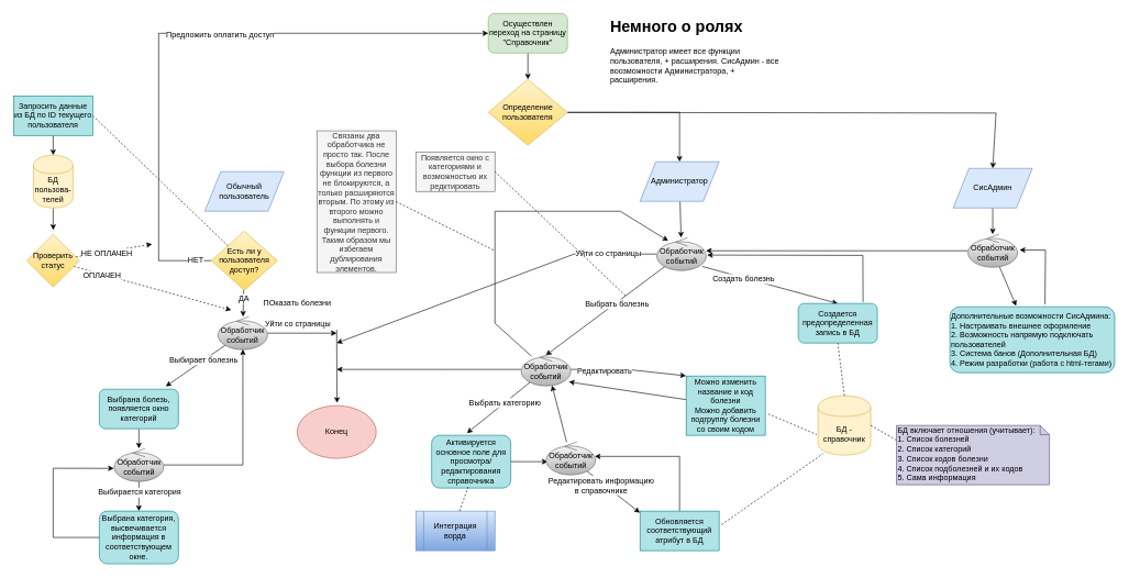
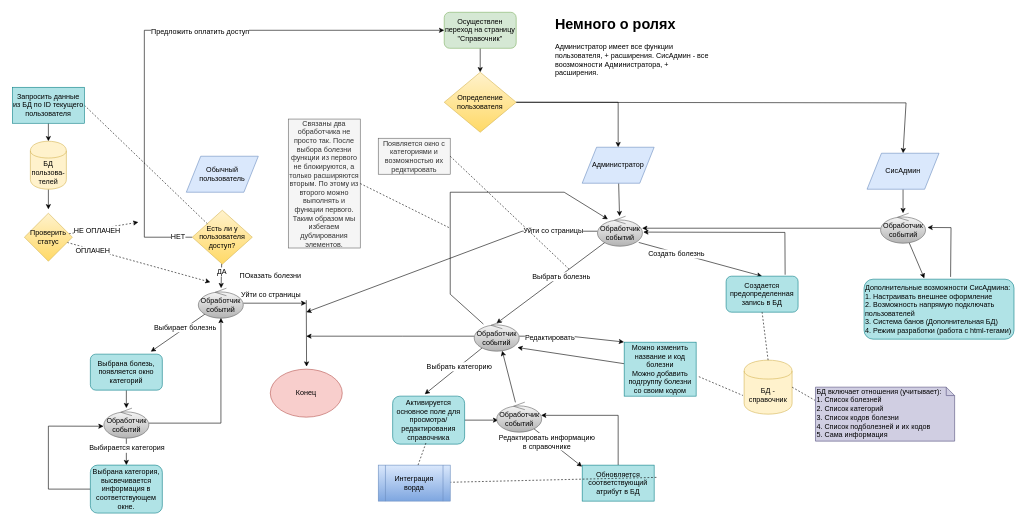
  <mxCell id="0" />
  <mxCell id="1" parent="0" />
  <mxCell id="2" value="" style="rounded=0;orthogonalLoop=1;jettySize=auto;html=1;entryX=0.5;entryY=0;entryDx=0;entryDy=0;" parent="1" source="3" target="6" edge="1"><mxGeometry relative="1" as="geometry"><mxPoint x="799.84" y="124.3" as="targetPoint" /></mxGeometry></mxCell>
  <mxCell id="3" value="Осуществлен переход на страницу &quot;Справочник&quot;" style="rounded=1;whiteSpace=wrap;html=1;fillColor=#d5e8d4;strokeColor=#82b366;" parent="1" vertex="1"><mxGeometry x="740" y="20" width="120" height="60" as="geometry" /></mxCell>
  <mxCell id="4" value="" style="edgeStyle=none;rounded=0;orthogonalLoop=1;jettySize=auto;html=1;" parent="1" source="6" target="9" edge="1"><mxGeometry relative="1" as="geometry"><Array as="points"><mxPoint x="1030" y="170" /></Array></mxGeometry></mxCell>
  <mxCell id="5" style="edgeStyle=none;rounded=0;orthogonalLoop=1;jettySize=auto;html=1;entryX=0.5;entryY=0;entryDx=0;entryDy=0;" parent="1" source="6" target="11" edge="1"><mxGeometry relative="1" as="geometry"><Array as="points"><mxPoint x="1510" y="171" /></Array></mxGeometry></mxCell>
  <mxCell id="6" value="Определение пользователя" style="rhombus;whiteSpace=wrap;html=1;fillColor=#fff2cc;strokeColor=#d6b656;gradientColor=#ffd966;" parent="1" vertex="1"><mxGeometry x="740" y="120" width="120" height="100" as="geometry" /></mxCell>
  <mxCell id="7" value="Обычный пользователь" style="shape=parallelogram;perimeter=parallelogramPerimeter;whiteSpace=wrap;html=1;fillColor=#dae8fc;strokeColor=#6c8ebf;" parent="1" vertex="1"><mxGeometry x="310" y="260" width="120" height="60" as="geometry" /></mxCell>
  <mxCell id="8" value="" style="edgeStyle=none;rounded=0;orthogonalLoop=1;jettySize=auto;html=1;" parent="1" source="9" target="50" edge="1"><mxGeometry relative="1" as="geometry" /></mxCell>
  <mxCell id="9" value="Администратор" style="shape=parallelogram;perimeter=parallelogramPerimeter;whiteSpace=wrap;html=1;fillColor=#dae8fc;strokeColor=#6c8ebf;" parent="1" vertex="1"><mxGeometry x="970" y="245" width="120" height="60" as="geometry" /></mxCell>
  <mxCell id="10" value="" style="edgeStyle=none;rounded=0;orthogonalLoop=1;jettySize=auto;html=1;" parent="1" source="11" target="83" edge="1"><mxGeometry relative="1" as="geometry" /></mxCell>
  <mxCell id="11" value="СисАдмин" style="shape=parallelogram;perimeter=parallelogramPerimeter;whiteSpace=wrap;html=1;fillColor=#dae8fc;strokeColor=#6c8ebf;" parent="1" vertex="1"><mxGeometry x="1445" y="255" width="120" height="60" as="geometry" /></mxCell>
  <mxCell id="12" value="&lt;h1&gt;Немного о ролях&lt;/h1&gt;&lt;p&gt;Администратор имеет все функции пользователя, + расширения. СисАдмин - все воозможности Администратора, + расширения.&lt;/p&gt;" style="text;html=1;strokeColor=none;fillColor=none;spacing=5;spacingTop=-20;whiteSpace=wrap;overflow=hidden;rounded=0;" parent="1" vertex="1"><mxGeometry x="920" y="20" width="270" height="120" as="geometry" /></mxCell>
  <mxCell id="13" style="edgeStyle=none;rounded=0;orthogonalLoop=1;jettySize=auto;html=1;entryX=0.84;entryY=-0.07;entryDx=0;entryDy=0;entryPerimeter=0;" parent="1" source="17" target="19" edge="1"><mxGeometry relative="1" as="geometry" /></mxCell>
  <mxCell id="14" value="Выбирает болезнь" style="text;html=1;align=center;verticalAlign=middle;resizable=0;points=[];;labelBackgroundColor=#ffffff;" parent="13" vertex="1" connectable="0"><mxGeometry x="-0.26" y="-1" relative="1" as="geometry"><mxPoint as="offset" /></mxGeometry></mxCell>
  <mxCell id="15" style="edgeStyle=none;rounded=0;orthogonalLoop=1;jettySize=auto;html=1;" parent="1" source="17" edge="1"><mxGeometry relative="1" as="geometry"><mxPoint x="510" y="505" as="targetPoint" /><Array as="points"><mxPoint x="500" y="505" /></Array></mxGeometry></mxCell>
  <mxCell id="16" value="Уйти со страницы" style="text;html=1;align=center;verticalAlign=middle;resizable=0;points=[];;labelBackgroundColor=#ffffff;" parent="15" vertex="1" connectable="0"><mxGeometry x="0.804" y="-52" relative="1" as="geometry"><mxPoint x="-50" y="-67" as="offset" /></mxGeometry></mxCell>
  <mxCell id="17" value="Обработчик событий" style="ellipse;shape=umlControl;whiteSpace=wrap;html=1;gradientColor=#b3b3b3;fillColor=#f5f5f5;strokeColor=#666666;" parent="1" vertex="1"><mxGeometry x="330" y="480" width="75" height="50" as="geometry" /></mxCell>
  <mxCell id="18" value="" style="edgeStyle=none;rounded=0;orthogonalLoop=1;jettySize=auto;html=1;" parent="1" source="19" target="39" edge="1"><mxGeometry relative="1" as="geometry" /></mxCell>
  <mxCell id="19" value="Выбрана болезь, появляется окно категорий" style="rounded=1;whiteSpace=wrap;html=1;fillColor=#b0e3e6;strokeColor=#0e8088;" parent="1" vertex="1"><mxGeometry x="150" y="590" width="120" height="60" as="geometry" /></mxCell>
  <mxCell id="20" value="" style="edgeStyle=none;rounded=0;orthogonalLoop=1;jettySize=auto;html=1;" parent="1" source="25" target="17" edge="1"><mxGeometry relative="1" as="geometry" /></mxCell>
  <mxCell id="21" value="ДА" style="text;html=1;align=center;verticalAlign=middle;resizable=0;points=[];;labelBackgroundColor=#ffffff;" parent="20" vertex="1" connectable="0"><mxGeometry x="-0.365" relative="1" as="geometry"><mxPoint as="offset" /></mxGeometry></mxCell>
  <mxCell id="22" style="edgeStyle=none;rounded=0;orthogonalLoop=1;jettySize=auto;html=1;entryX=0;entryY=0.5;entryDx=0;entryDy=0;" parent="1" source="25" target="3" edge="1"><mxGeometry relative="1" as="geometry"><Array as="points"><mxPoint x="240" y="395" /><mxPoint x="240" y="50" /></Array></mxGeometry></mxCell>
  <mxCell id="23" value="НЕТ" style="text;html=1;align=center;verticalAlign=middle;resizable=0;points=[];;labelBackgroundColor=#ffffff;" parent="22" vertex="1" connectable="0"><mxGeometry x="-0.945" y="-1" relative="1" as="geometry"><mxPoint as="offset" /></mxGeometry></mxCell>
  <mxCell id="24" value="Предложить оплатить доступ" style="text;html=1;align=center;verticalAlign=middle;resizable=0;points=[];;labelBackgroundColor=#ffffff;" parent="22" vertex="1" connectable="0"><mxGeometry x="0.117" y="-1" relative="1" as="geometry"><mxPoint as="offset" /></mxGeometry></mxCell>
  <mxCell id="25" value="Есть ли у пользователя доступ?" style="rhombus;whiteSpace=wrap;html=1;gradientColor=#ffd966;fillColor=#fff2cc;strokeColor=#d6b656;" parent="1" vertex="1"><mxGeometry x="320" y="350" width="100" height="90" as="geometry" /></mxCell>
  <mxCell id="26" value="" style="endArrow=none;dashed=1;html=1;entryX=0;entryY=0;entryDx=0;entryDy=0;exitX=1;exitY=0.5;exitDx=0;exitDy=0;" parent="1" source="28" target="25" edge="1"><mxGeometry width="50" height="50" relative="1" as="geometry"><mxPoint x="100" y="180" as="sourcePoint" /><mxPoint x="320" y="370" as="targetPoint" /></mxGeometry></mxCell>
  <mxCell id="27" value="" style="edgeStyle=none;rounded=0;orthogonalLoop=1;jettySize=auto;html=1;" parent="1" source="28" target="30" edge="1"><mxGeometry relative="1" as="geometry" /></mxCell>
  <mxCell id="28" value="Запросить данные из БД по ID текущего пользователя" style="rounded=0;whiteSpace=wrap;html=1;fillColor=#b0e3e6;strokeColor=#0e8088;" parent="1" vertex="1"><mxGeometry x="20" y="145" width="120" height="60" as="geometry" /></mxCell>
  <mxCell id="29" value="" style="edgeStyle=none;rounded=0;orthogonalLoop=1;jettySize=auto;html=1;" parent="1" source="30" edge="1"><mxGeometry relative="1" as="geometry"><mxPoint x="80" y="348.5" as="targetPoint" /></mxGeometry></mxCell>
  <mxCell id="30" value="БД пользова-телей" style="shape=cylinder;whiteSpace=wrap;html=1;boundedLbl=1;backgroundOutline=1;fillColor=#fff2cc;strokeColor=#d6b656;" parent="1" vertex="1"><mxGeometry x="50" y="235" width="60" height="80" as="geometry" /></mxCell>
  <mxCell id="31" style="edgeStyle=none;rounded=0;orthogonalLoop=1;jettySize=auto;html=1;dashed=1;" parent="1" source="35" edge="1"><mxGeometry relative="1" as="geometry"><mxPoint x="350" y="470" as="targetPoint" /></mxGeometry></mxCell>
  <mxCell id="32" value="ОПЛАЧЕН" style="text;html=1;align=center;verticalAlign=middle;resizable=0;points=[];;labelBackgroundColor=#ffffff;" parent="31" vertex="1" connectable="0"><mxGeometry x="-0.646" y="-2" relative="1" as="geometry"><mxPoint as="offset" /></mxGeometry></mxCell>
  <mxCell id="33" style="edgeStyle=none;rounded=0;orthogonalLoop=1;jettySize=auto;html=1;dashed=1;" parent="1" source="35" edge="1"><mxGeometry relative="1" as="geometry"><mxPoint x="230" y="370" as="targetPoint" /></mxGeometry></mxCell>
  <mxCell id="34" value="НЕ ОПЛАЧЕН" style="text;html=1;align=center;verticalAlign=middle;resizable=0;points=[];;labelBackgroundColor=#ffffff;" parent="33" vertex="1" connectable="0"><mxGeometry x="-0.193" y="-2" relative="1" as="geometry"><mxPoint as="offset" /></mxGeometry></mxCell>
  <mxCell id="35" value="Проверить статус" style="rhombus;whiteSpace=wrap;html=1;gradientColor=#ffd966;fillColor=#fff2cc;strokeColor=#d6b656;" parent="1" vertex="1"><mxGeometry x="40" y="355" width="80" height="80" as="geometry" /></mxCell>
  <mxCell id="36" value="" style="edgeStyle=none;rounded=0;orthogonalLoop=1;jettySize=auto;html=1;" parent="1" source="39" target="41" edge="1"><mxGeometry relative="1" as="geometry" /></mxCell>
  <mxCell id="37" value="Выбирается категория" style="text;html=1;align=center;verticalAlign=middle;resizable=0;points=[];;labelBackgroundColor=#ffffff;" parent="36" vertex="1" connectable="0"><mxGeometry x="-0.28" relative="1" as="geometry"><mxPoint as="offset" /></mxGeometry></mxCell>
  <mxCell id="38" style="edgeStyle=orthogonalEdgeStyle;rounded=0;orthogonalLoop=1;jettySize=auto;html=1;entryX=0.503;entryY=0.991;entryDx=0;entryDy=0;entryPerimeter=0;" parent="1" source="39" target="17" edge="1"><mxGeometry relative="1" as="geometry" /></mxCell>
  <mxCell id="39" value="Обработчик событий" style="ellipse;shape=umlControl;whiteSpace=wrap;html=1;fillColor=#f5f5f5;strokeColor=#666666;gradientColor=#b3b3b3;" parent="1" vertex="1"><mxGeometry x="172.5" y="680" width="75" height="50" as="geometry" /></mxCell>
  <mxCell id="40" style="rounded=0;orthogonalLoop=1;jettySize=auto;html=1;entryX=-0.007;entryY=0.603;entryDx=0;entryDy=0;entryPerimeter=0;" parent="1" source="41" target="39" edge="1"><mxGeometry relative="1" as="geometry"><Array as="points"><mxPoint x="80" y="815" /><mxPoint x="80" y="710" /></Array></mxGeometry></mxCell>
  <mxCell id="41" value="Выбрана категория, высвечивается информация в соответствующем окне." style="rounded=1;whiteSpace=wrap;html=1;fillColor=#b0e3e6;strokeColor=#0e8088;" parent="1" vertex="1"><mxGeometry x="150" y="775" width="120" height="80" as="geometry" /></mxCell>
  <mxCell id="42" value="" style="endArrow=classic;html=1;entryX=0.504;entryY=-0.053;entryDx=0;entryDy=0;entryPerimeter=0;" parent="1" target="43" edge="1"><mxGeometry width="50" height="50" relative="1" as="geometry"><mxPoint x="510" y="500" as="sourcePoint" /><mxPoint x="510" y="890" as="targetPoint" /></mxGeometry></mxCell>
  <mxCell id="43" value="Конец" style="ellipse;whiteSpace=wrap;html=1;fillColor=#f8cecc;strokeColor=#b85450;" parent="1" vertex="1"><mxGeometry x="450" y="615" width="120" height="80" as="geometry" /></mxCell>
  <mxCell id="44" style="edgeStyle=none;rounded=0;orthogonalLoop=1;jettySize=auto;html=1;" parent="1" source="50" edge="1"><mxGeometry relative="1" as="geometry"><mxPoint x="510" y="520" as="targetPoint" /><Array as="points"><mxPoint x="870" y="385" /></Array></mxGeometry></mxCell>
  <mxCell id="45" value="Уйти со страницы" style="text;html=1;align=center;verticalAlign=middle;resizable=0;points=[];;labelBackgroundColor=#ffffff;" parent="44" vertex="1" connectable="0"><mxGeometry x="-0.71" y="-2" relative="1" as="geometry"><mxPoint as="offset" /></mxGeometry></mxCell>
  <mxCell id="46" style="edgeStyle=none;rounded=0;orthogonalLoop=1;jettySize=auto;html=1;entryX=0.495;entryY=0.074;entryDx=0;entryDy=0;entryPerimeter=0;" parent="1" source="50" target="59" edge="1"><mxGeometry relative="1" as="geometry"><mxPoint x="820" y="560" as="targetPoint" /></mxGeometry></mxCell>
  <mxCell id="47" value="Выбрать болезнь" style="text;html=1;align=center;verticalAlign=middle;resizable=0;points=[];;labelBackgroundColor=#ffffff;" parent="46" vertex="1" connectable="0"><mxGeometry x="-0.172" y="1" relative="1" as="geometry"><mxPoint as="offset" /></mxGeometry></mxCell>
  <mxCell id="48" style="edgeStyle=none;rounded=0;orthogonalLoop=1;jettySize=auto;html=1;entryX=0.5;entryY=0;entryDx=0;entryDy=0;exitX=0.917;exitY=0.874;exitDx=0;exitDy=0;exitPerimeter=0;" parent="1" source="50" target="52" edge="1"><mxGeometry relative="1" as="geometry" /></mxCell>
  <mxCell id="49" value="Создать болезнь" style="text;html=1;align=center;verticalAlign=middle;resizable=0;points=[];;labelBackgroundColor=#ffffff;" parent="48" vertex="1" connectable="0"><mxGeometry x="-0.392" y="-2" relative="1" as="geometry"><mxPoint as="offset" /></mxGeometry></mxCell>
  <mxCell id="50" value="Обработчик событий" style="ellipse;shape=umlControl;whiteSpace=wrap;html=1;gradientColor=#b3b3b3;fillColor=#f5f5f5;strokeColor=#666666;" parent="1" vertex="1"><mxGeometry x="995.5" y="360" width="75" height="50" as="geometry" /></mxCell>
  <mxCell id="51" style="edgeStyle=none;rounded=0;orthogonalLoop=1;jettySize=auto;html=1;entryX=1.018;entryY=0.53;entryDx=0;entryDy=0;entryPerimeter=0;exitX=0.82;exitY=-0.041;exitDx=0;exitDy=0;exitPerimeter=0;" parent="1" source="52" target="50" edge="1"><mxGeometry relative="1" as="geometry"><mxPoint x="1080" y="390" as="targetPoint" /><Array as="points"><mxPoint x="1308" y="387" /></Array></mxGeometry></mxCell>
  <mxCell id="52" value="Создается предопределенная запись в БД" style="rounded=1;whiteSpace=wrap;html=1;fillColor=#b0e3e6;strokeColor=#0e8088;" parent="1" vertex="1"><mxGeometry x="1210" y="460" width="120" height="60" as="geometry" /></mxCell>
  <mxCell id="53" style="edgeStyle=none;rounded=0;orthogonalLoop=1;jettySize=auto;html=1;" parent="1" source="59" edge="1"><mxGeometry relative="1" as="geometry"><mxPoint x="510" y="560" as="targetPoint" /><Array as="points"><mxPoint x="670" y="560" /></Array></mxGeometry></mxCell>
  <mxCell id="54" style="edgeStyle=none;rounded=0;orthogonalLoop=1;jettySize=auto;html=1;entryX=-0.002;entryY=-0.003;entryDx=0;entryDy=0;entryPerimeter=0;" parent="1" source="59" target="61" edge="1"><mxGeometry relative="1" as="geometry"><Array as="points"><mxPoint x="950" y="560" /></Array></mxGeometry></mxCell>
  <mxCell id="55" value="Редактировать" style="text;html=1;align=center;verticalAlign=middle;resizable=0;points=[];;labelBackgroundColor=#ffffff;" parent="54" vertex="1" connectable="0"><mxGeometry x="-0.434" y="-2" relative="1" as="geometry"><mxPoint as="offset" /></mxGeometry></mxCell>
  <mxCell id="56" style="edgeStyle=none;rounded=0;orthogonalLoop=1;jettySize=auto;html=1;entryX=0.231;entryY=0.1;entryDx=0;entryDy=0;entryPerimeter=0;" parent="1" source="59" target="50" edge="1"><mxGeometry relative="1" as="geometry"><Array as="points"><mxPoint x="750" y="490" /><mxPoint x="750" y="320" /><mxPoint x="940" y="320" /></Array></mxGeometry></mxCell>
  <mxCell id="57" style="edgeStyle=none;rounded=0;orthogonalLoop=1;jettySize=auto;html=1;entryX=0.446;entryY=-0.041;entryDx=0;entryDy=0;entryPerimeter=0;" parent="1" source="59" target="73" edge="1"><mxGeometry relative="1" as="geometry"><mxPoint x="740" y="650" as="targetPoint" /></mxGeometry></mxCell>
  <mxCell id="58" value="Выбрать категорию" style="text;html=1;align=center;verticalAlign=middle;resizable=0;points=[];;labelBackgroundColor=#ffffff;" parent="57" vertex="1" connectable="0"><mxGeometry x="-0.19" relative="1" as="geometry"><mxPoint as="offset" /></mxGeometry></mxCell>
  <mxCell id="59" value="Обработчик событий" style="ellipse;shape=umlControl;whiteSpace=wrap;html=1;gradientColor=#b3b3b3;fillColor=#f5f5f5;strokeColor=#666666;" parent="1" vertex="1"><mxGeometry x="790" y="535" width="75" height="50" as="geometry" /></mxCell>
  <mxCell id="60" style="edgeStyle=none;rounded=0;orthogonalLoop=1;jettySize=auto;html=1;entryX=0.962;entryY=0.878;entryDx=0;entryDy=0;entryPerimeter=0;" parent="1" source="61" target="59" edge="1"><mxGeometry relative="1" as="geometry" /></mxCell>
  <mxCell id="61" value="Можно изменить название и код болезни&lt;br&gt;Можно добавить подгруппу болезни со своим кодом" style="rounded=0;whiteSpace=wrap;html=1;fillColor=#b0e3e6;strokeColor=#0e8088;" parent="1" vertex="1"><mxGeometry x="1040" y="570" width="120" height="90" as="geometry" /></mxCell>
  <mxCell id="62" value="Появляется окно с категориями и возможностью их редктировать" style="rounded=0;whiteSpace=wrap;html=1;fillColor=#f5f5f5;strokeColor=#666666;fontColor=#333333;" parent="1" vertex="1"><mxGeometry x="630" y="230" width="120" height="60" as="geometry" /></mxCell>
  <mxCell id="63" value="" style="endArrow=none;dashed=1;html=1;exitX=1;exitY=0.5;exitDx=0;exitDy=0;" parent="1" source="62" edge="1"><mxGeometry width="50" height="50" relative="1" as="geometry"><mxPoint x="740" y="400" as="sourcePoint" /><mxPoint x="950" y="450" as="targetPoint" /></mxGeometry></mxCell>
  <mxCell id="64" value="Связаны два обработчика не просто так. После выбора болезни функции из первого не блокируются, а только расширяются вторым. По этому из второго можно выполнять и функции первого. Таким образом мы избегаем дублирования элементов." style="rounded=0;whiteSpace=wrap;html=1;fillColor=#f5f5f5;strokeColor=#666666;fontColor=#333333;" parent="1" vertex="1"><mxGeometry x="480" y="198" width="120" height="215" as="geometry" /></mxCell>
  <mxCell id="65" value="" style="endArrow=none;dashed=1;html=1;exitX=1;exitY=0.5;exitDx=0;exitDy=0;" parent="1" source="64" edge="1"><mxGeometry width="50" height="50" relative="1" as="geometry"><mxPoint x="630" y="440" as="sourcePoint" /><mxPoint x="750" y="380" as="targetPoint" /></mxGeometry></mxCell>
  <mxCell id="66" value="ПОказать болезни" style="text;html=1;align=center;verticalAlign=middle;resizable=0;points=[];;autosize=1;" parent="1" vertex="1"><mxGeometry x="390" y="450" width="120" height="20" as="geometry" /></mxCell>
  <mxCell id="67" value="БД - справочник" style="shape=cylinder;whiteSpace=wrap;html=1;boundedLbl=1;backgroundOutline=1;fillColor=#fff2cc;strokeColor=#d6b656;" parent="1" vertex="1"><mxGeometry x="1240" y="600" width="80" height="90" as="geometry" /></mxCell>
  <mxCell id="68" value="" style="endArrow=none;dashed=1;html=1;exitX=0.5;exitY=0;exitDx=0;exitDy=0;entryX=0.5;entryY=1;entryDx=0;entryDy=0;" parent="1" source="67" target="52" edge="1"><mxGeometry width="50" height="50" relative="1" as="geometry"><mxPoint x="1180" y="630" as="sourcePoint" /><mxPoint x="1230" y="580" as="targetPoint" /></mxGeometry></mxCell>
  <mxCell id="69" value="" style="endArrow=none;dashed=1;html=1;exitX=1.038;exitY=0.639;exitDx=0;exitDy=0;exitPerimeter=0;entryX=-0.025;entryY=0.654;entryDx=0;entryDy=0;entryPerimeter=0;" parent="1" source="61" target="67" edge="1"><mxGeometry width="50" height="50" relative="1" as="geometry"><mxPoint x="1150" y="690" as="sourcePoint" /><mxPoint x="1200" y="640" as="targetPoint" /></mxGeometry></mxCell>
  <mxCell id="70" value="БД включает отношения (учитывает):&lt;br&gt;1. Список болезней&lt;br&gt;2. Список категорий&lt;br&gt;3. Список кодов болезни&lt;br&gt;4. Список подболезней и их кодов&lt;br&gt;5. Сама информация" style="shape=note;whiteSpace=wrap;html=1;size=14;verticalAlign=top;align=left;spacingTop=-6;fillColor=#d0cee2;strokeColor=#56517e;" parent="1" vertex="1"><mxGeometry x="1359" y="645" width="232" height="90" as="geometry" /></mxCell>
  <mxCell id="71" value="" style="endArrow=none;dashed=1;html=1;exitX=1;exitY=0.5;exitDx=0;exitDy=0;entryX=-0.004;entryY=0.244;entryDx=0;entryDy=0;entryPerimeter=0;" parent="1" source="67" target="70" edge="1"><mxGeometry width="50" height="50" relative="1" as="geometry"><mxPoint x="1350" y="780" as="sourcePoint" /><mxPoint x="1400" y="730" as="targetPoint" /></mxGeometry></mxCell>
  <mxCell id="72" style="edgeStyle=none;rounded=0;orthogonalLoop=1;jettySize=auto;html=1;entryX=0.033;entryY=0.6;entryDx=0;entryDy=0;entryPerimeter=0;" parent="1" source="73" target="77" edge="1"><mxGeometry relative="1" as="geometry" /></mxCell>
  <mxCell id="73" value="Активируется основное поле для просмотра/редактирования справочника" style="rounded=1;whiteSpace=wrap;html=1;fillColor=#b0e3e6;strokeColor=#0e8088;" parent="1" vertex="1"><mxGeometry x="654" y="660" width="120" height="80" as="geometry" /></mxCell>
  <mxCell id="74" style="edgeStyle=none;rounded=0;orthogonalLoop=1;jettySize=auto;html=1;entryX=0.622;entryY=0.988;entryDx=0;entryDy=0;entryPerimeter=0;" parent="1" source="77" target="59" edge="1"><mxGeometry relative="1" as="geometry" /></mxCell>
  <mxCell id="75" style="edgeStyle=none;rounded=0;orthogonalLoop=1;jettySize=auto;html=1;entryX=-0.002;entryY=0.042;entryDx=0;entryDy=0;entryPerimeter=0;" parent="1" source="77" target="79" edge="1"><mxGeometry relative="1" as="geometry" /></mxCell>
  <mxCell id="76" value="Редактировать информацию&lt;br&gt;в справочнике" style="text;html=1;align=center;verticalAlign=middle;resizable=0;points=[];;labelBackgroundColor=#ffffff;" parent="75" vertex="1" connectable="0"><mxGeometry x="-0.415" y="-3" relative="1" as="geometry"><mxPoint as="offset" /></mxGeometry></mxCell>
  <mxCell id="77" value="Обработчик событий" style="ellipse;shape=umlControl;whiteSpace=wrap;html=1;gradientColor=#b3b3b3;fillColor=#f5f5f5;strokeColor=#666666;" parent="1" vertex="1"><mxGeometry x="827.5" y="670" width="75" height="50" as="geometry" /></mxCell>
  <mxCell id="78" style="edgeStyle=none;rounded=0;orthogonalLoop=1;jettySize=auto;html=1;entryX=0.986;entryY=0.44;entryDx=0;entryDy=0;entryPerimeter=0;" parent="1" source="79" target="77" edge="1"><mxGeometry relative="1" as="geometry"><Array as="points"><mxPoint x="1030" y="692" /></Array></mxGeometry></mxCell>
  <mxCell id="79" value="Обновляется соответствующий атрибут в БД" style="rounded=0;whiteSpace=wrap;html=1;fillColor=#b0e3e6;strokeColor=#0e8088;" parent="1" vertex="1"><mxGeometry x="970" y="775" width="120" height="60" as="geometry" /></mxCell>
- <mxCell id="80" value="" style="endArrow=none;dashed=1;html=1;entryX=0.096;entryY=0.976;entryDx=0;entryDy=0;entryPerimeter=0;exitX=1.032;exitY=0.341;exitDx=0;exitDy=0;exitPerimeter=0;" parent="1" source="79" target="67" edge="1"><mxGeometry width="50" height="50" relative="1" as="geometry"><mxPoint x="1190" y="800" as="sourcePoint" /><mxPoint x="1240" y="750" as="targetPoint" /></mxGeometry></mxCell>
+ <mxCell id="80" value="" style="endArrow=none;dashed=1;html=1;exitX=1.032;exitY=0.341;exitDx=0;exitDy=0;exitPerimeter=0;" parent="1" source="79" target="86" edge="1"><mxGeometry width="50" height="50" relative="1" as="geometry"><mxPoint x="1190" y="800" as="sourcePoint" /><mxPoint x="1240" y="750" as="targetPoint" /></mxGeometry></mxCell>
  <mxCell id="81" style="edgeStyle=none;rounded=0;orthogonalLoop=1;jettySize=auto;html=1;entryX=0.993;entryY=0.4;entryDx=0;entryDy=0;entryPerimeter=0;" parent="1" source="83" target="50" edge="1"><mxGeometry relative="1" as="geometry" /></mxCell>
  <mxCell id="82" style="edgeStyle=none;rounded=0;orthogonalLoop=1;jettySize=auto;html=1;entryX=0.402;entryY=-0.014;entryDx=0;entryDy=0;entryPerimeter=0;" parent="1" source="83" target="85" edge="1"><mxGeometry relative="1" as="geometry" /></mxCell>
  <mxCell id="83" value="Обработчик событий" style="ellipse;shape=umlControl;whiteSpace=wrap;html=1;gradientColor=#b3b3b3;fillColor=#f5f5f5;strokeColor=#666666;" parent="1" vertex="1"><mxGeometry x="1467.5" y="355" width="75" height="50" as="geometry" /></mxCell>
  <mxCell id="84" style="edgeStyle=none;rounded=0;orthogonalLoop=1;jettySize=auto;html=1;entryX=1.043;entryY=0.476;entryDx=0;entryDy=0;entryPerimeter=0;exitX=0.577;exitY=-0.038;exitDx=0;exitDy=0;exitPerimeter=0;" parent="1" source="85" target="83" edge="1"><mxGeometry relative="1" as="geometry"><Array as="points"><mxPoint x="1585" y="379" /></Array></mxGeometry></mxCell>
  <mxCell id="85" value="Дополнительные возможности СисАдмина:&lt;br&gt;1. Настраивать внешнее оформление&lt;br&gt;2. Возможность напрямую подключать пользователей&lt;br&gt;3. Система банов (Дополнительная БД)&lt;br&gt;4. Режим разработки (работа с html-тегами)" style="rounded=1;whiteSpace=wrap;html=1;align=left;fillColor=#b0e3e6;strokeColor=#0e8088;" parent="1" vertex="1"><mxGeometry x="1440" y="465" width="250" height="100" as="geometry" /></mxCell>
  <mxCell id="86" value="Интеграция ворда" style="shape=process;whiteSpace=wrap;html=1;backgroundOutline=1;gradientColor=#7ea6e0;fillColor=#dae8fc;strokeColor=#6c8ebf;" parent="1" vertex="1"><mxGeometry x="630" y="775" width="120" height="60" as="geometry" /></mxCell>
  <mxCell id="87" value="" style="endArrow=none;dashed=1;html=1;entryX=0.552;entryY=0.005;entryDx=0;entryDy=0;entryPerimeter=0;exitX=0.462;exitY=0.977;exitDx=0;exitDy=0;exitPerimeter=0;" parent="1" source="73" target="86" edge="1"><mxGeometry width="50" height="50" relative="1" as="geometry"><mxPoint x="530" y="850" as="sourcePoint" /><mxPoint x="580" y="800" as="targetPoint" /></mxGeometry></mxCell>
